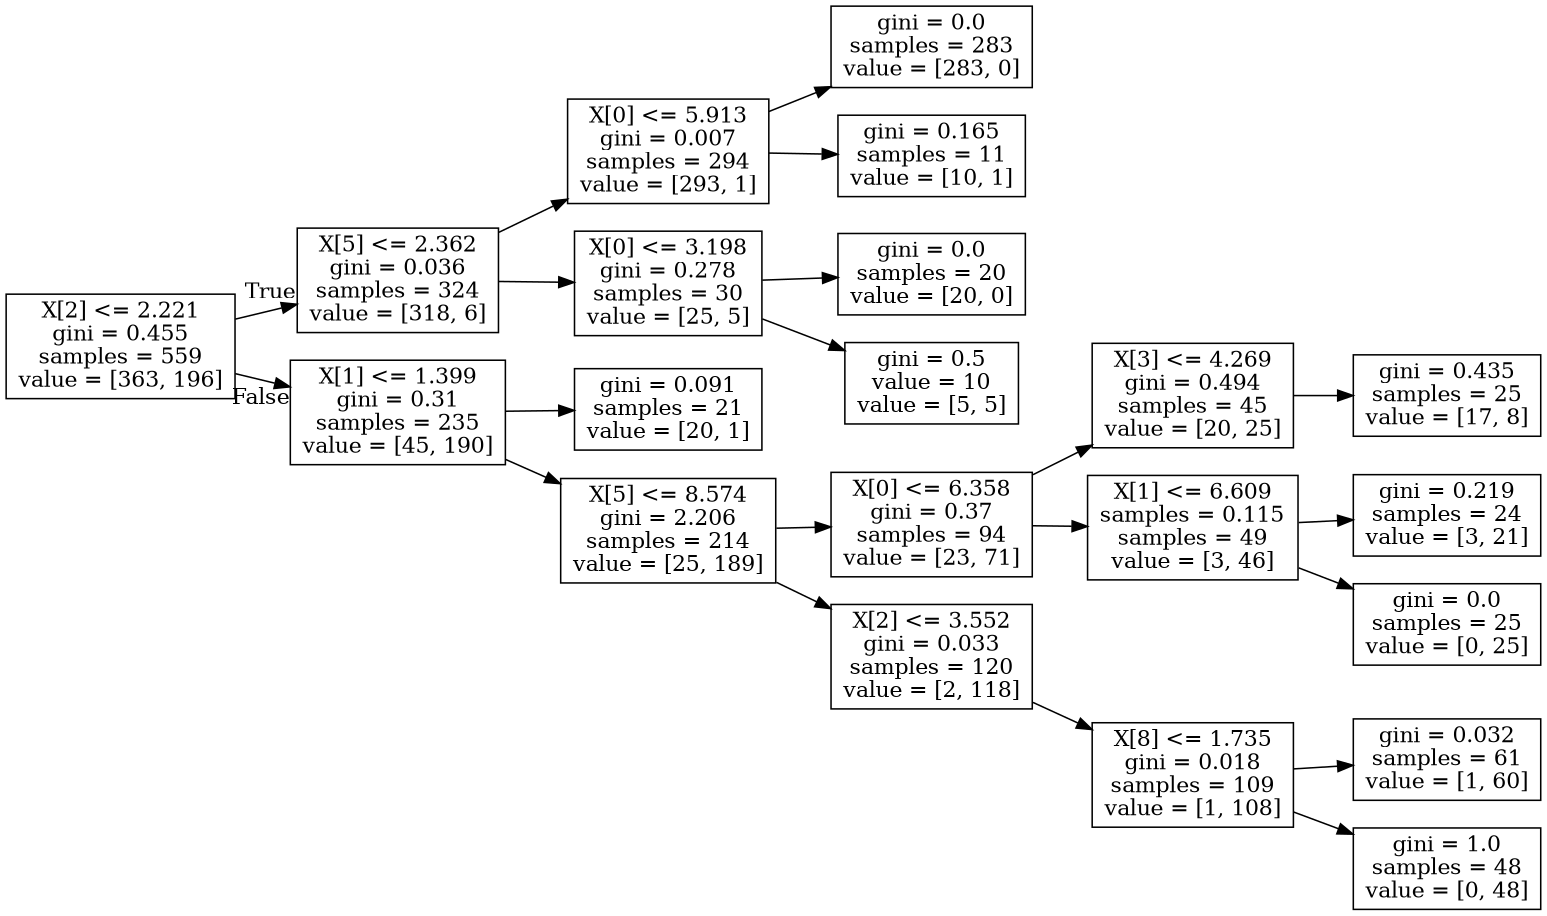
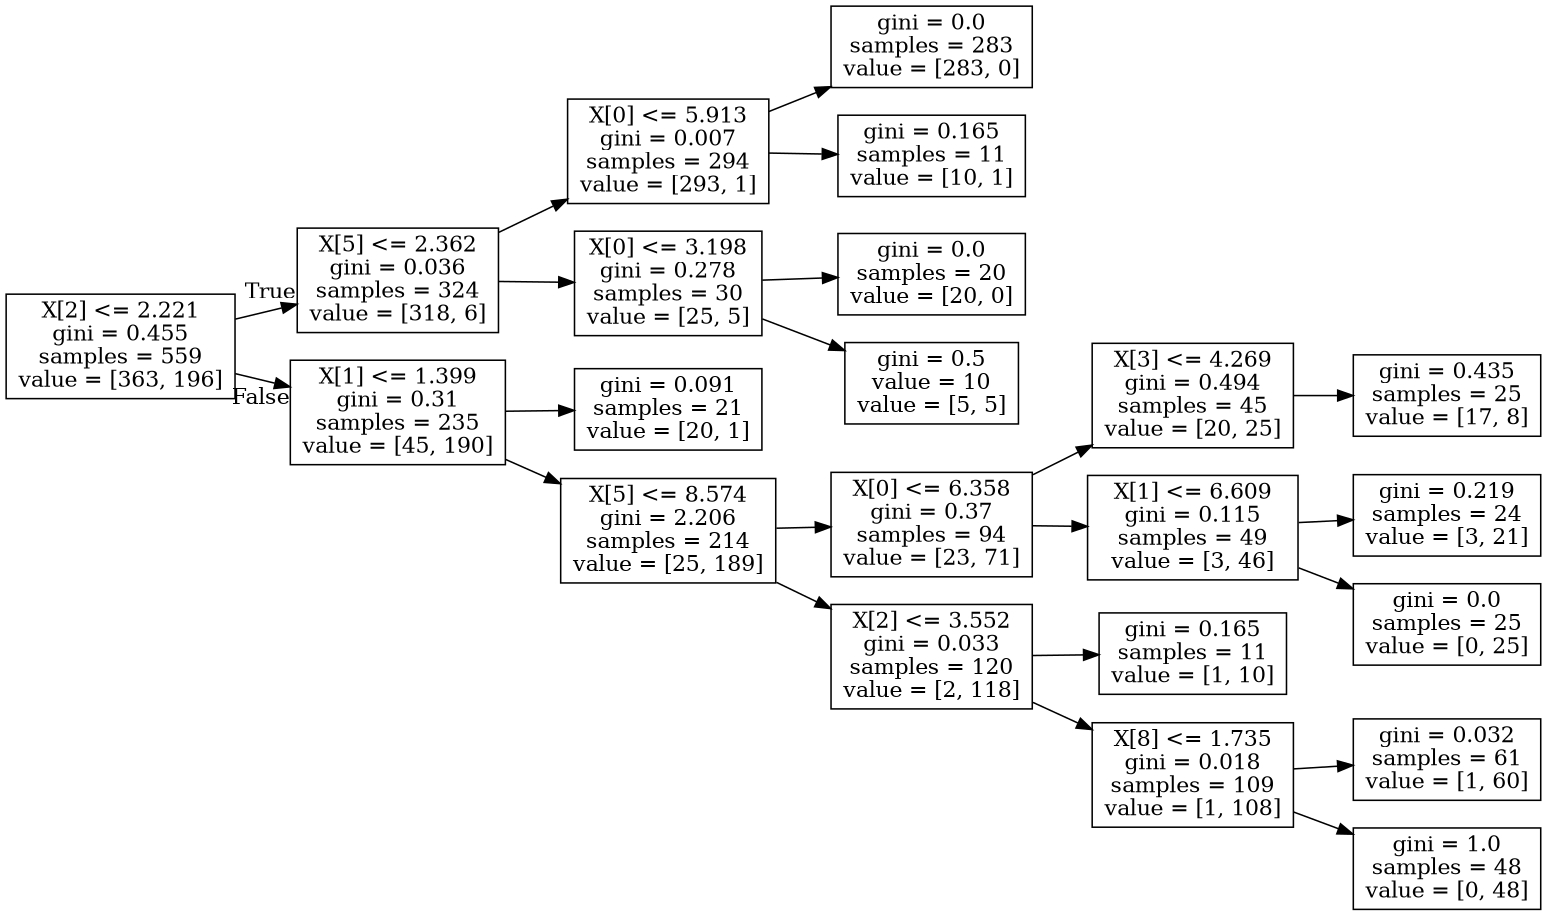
  digraph {
    rankdir=LR
    node [shape=box]
    n1 [label="X[2] <= 2.221\ngini = 0.455\nsamples = 559\nvalue = [363, 196]"]
    n2 [label="X[5] <= 2.362\ngini = 0.036\nsamples = 324\nvalue = [318, 6]"]
    n3 [label="X[1] <= 1.399\ngini = 0.31\nsamples = 235\nvalue = [45, 190]"]
    n4 [label="X[0] <= 5.913\ngini = 0.007\nsamples = 294\nvalue = [293, 1]"]
    n5 [label="X[0] <= 3.198\ngini = 0.278\nsamples = 30\nvalue = [25, 5]"]
    n6 [label="gini = 0.091\nsamples = 21\nvalue = [20, 1]"]
    n7 [label="X[5] <= 8.574\ngini = 2.206\nsamples = 214\nvalue = [25, 189]"]
    n8 [label="gini = 0.0\nsamples = 283\nvalue = [283, 0]"]
    n9 [label="gini = 0.165\nsamples = 11\nvalue = [10, 1]"]
    n10 [label="gini = 0.0\nsamples = 20\nvalue = [20, 0]"]
    n11 [label="gini = 0.5\nvalue = 10\nvalue = [5, 5]"]
    n12 [label="X[0] <= 6.358\ngini = 0.37\nsamples = 94\nvalue = [23, 71]"]
    n13 [label="X[2] <= 3.552\ngini = 0.033\nsamples = 120\nvalue = [2, 118]"]
    n14 [label="X[3] <= 4.269\ngini = 0.494\nsamples = 45\nvalue = [20, 25]"]
-   n15 [label="X[1] <= 6.609\nsamples = 0.115\nsamples = 49\nvalue = [3, 46]"]
+   n15 [label="X[1] <= 6.609\ngini = 0.115\nsamples = 49\nvalue = [3, 46]"]
+   n16 [label="gini = 0.165\nsamples = 11\nvalue = [1, 10]"]
    n17 [label="X[8] <= 1.735\ngini = 0.018\nsamples = 109\nvalue = [1, 108]"]
    n18 [label="gini = 0.435\nsamples = 25\nvalue = [17, 8]"]
    n19 [label="gini = 0.219\nsamples = 24\nvalue = [3, 21]"]
    n20 [label="gini = 0.0\nsamples = 25\nvalue = [0, 25]"]
    n21 [label="gini = 0.032\nsamples = 61\nvalue = [1, 60]"]
    n22 [label="gini = 1.0\nsamples = 48\nvalue = [0, 48]"]
    n1 -> n2 [headlabel=True labelangle=45 labeldistance=2.5]
    n1 -> n3 [headlabel=False labelangle=-45 labeldistance=2.5]
    n2 -> n4
    n2 -> n5
    n3 -> n6
    n3 -> n7
    n4 -> n8
    n4 -> n9
    n5 -> n10
    n5 -> n11
    n7 -> n12
    n7 -> n13
    n12 -> n14
    n12 -> n15
+   n13 -> n16
    n13 -> n17
    n14 -> n18
    n15 -> n19
    n15 -> n20
    n17 -> n21
    n17 -> n22
  }
